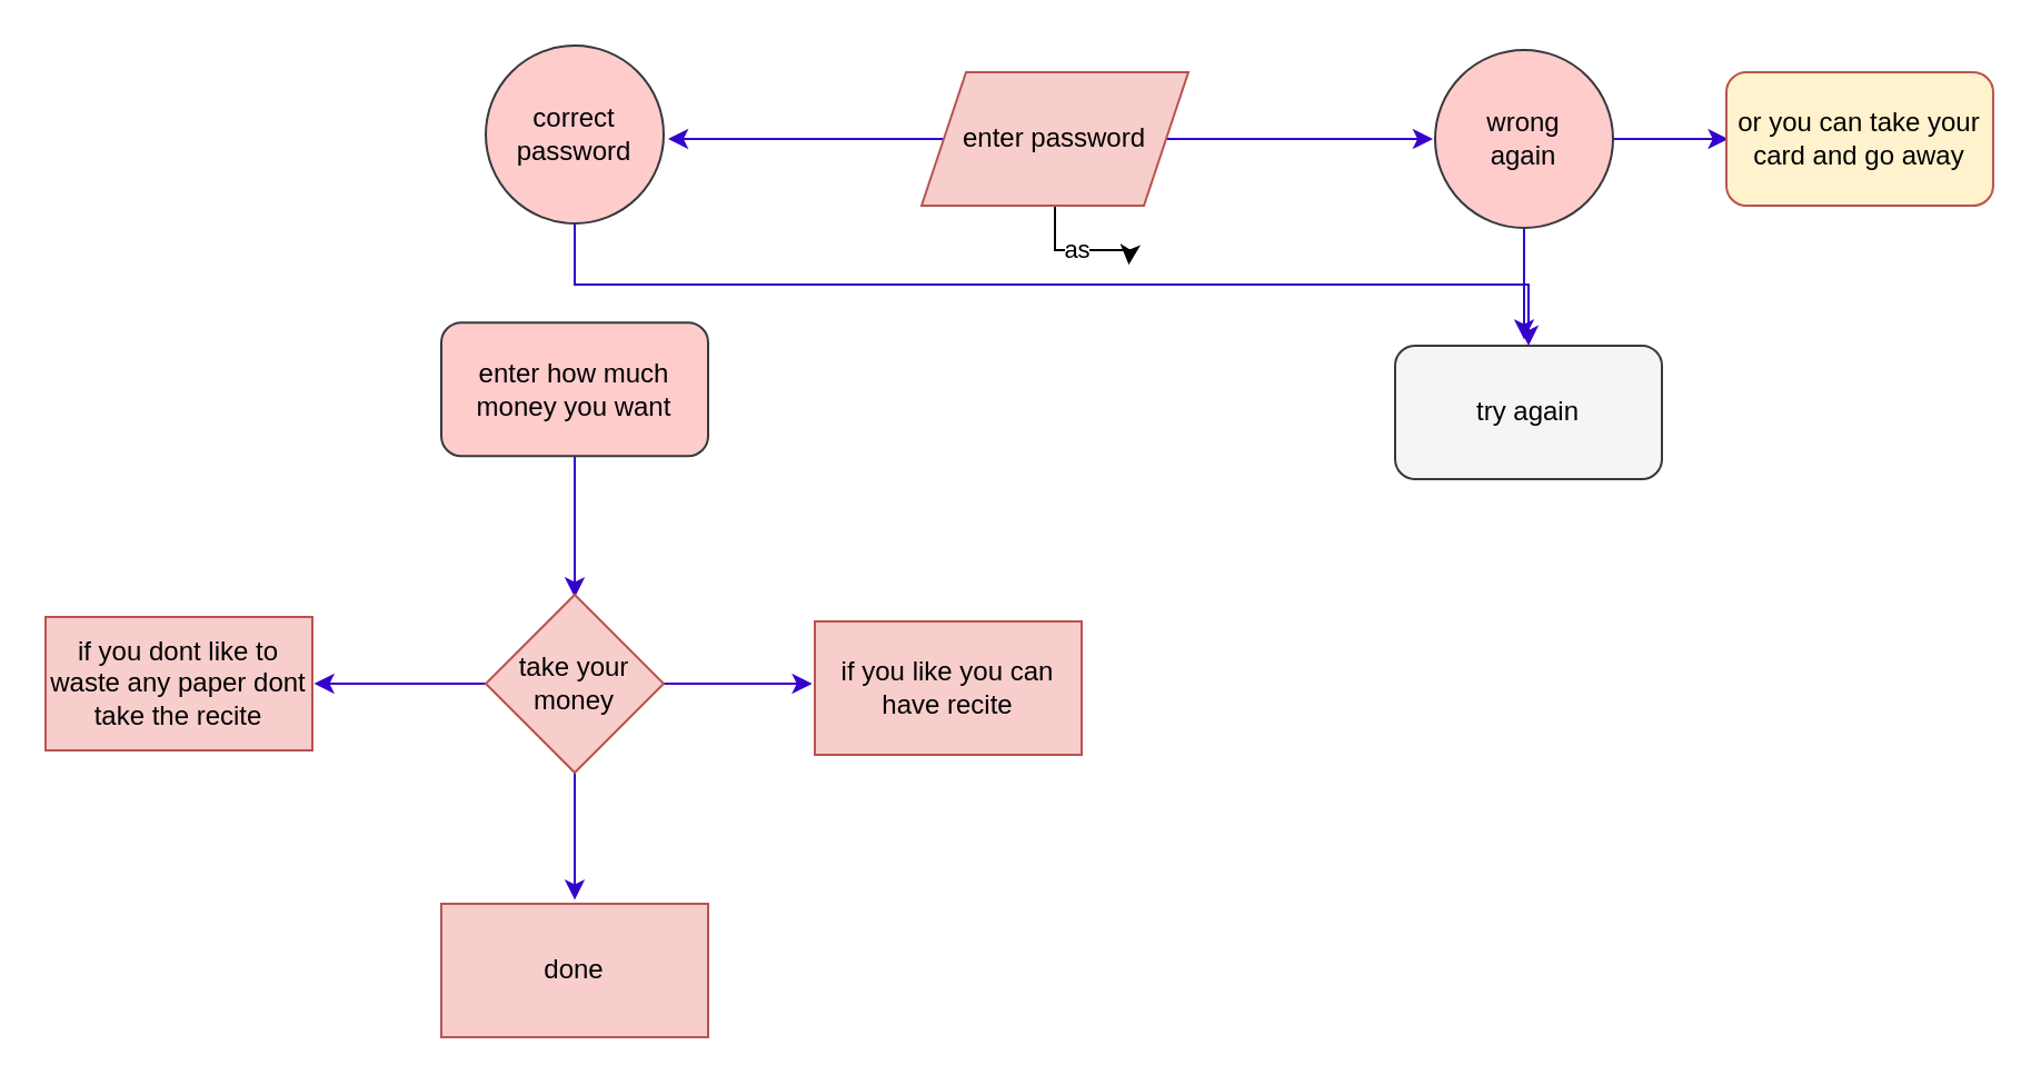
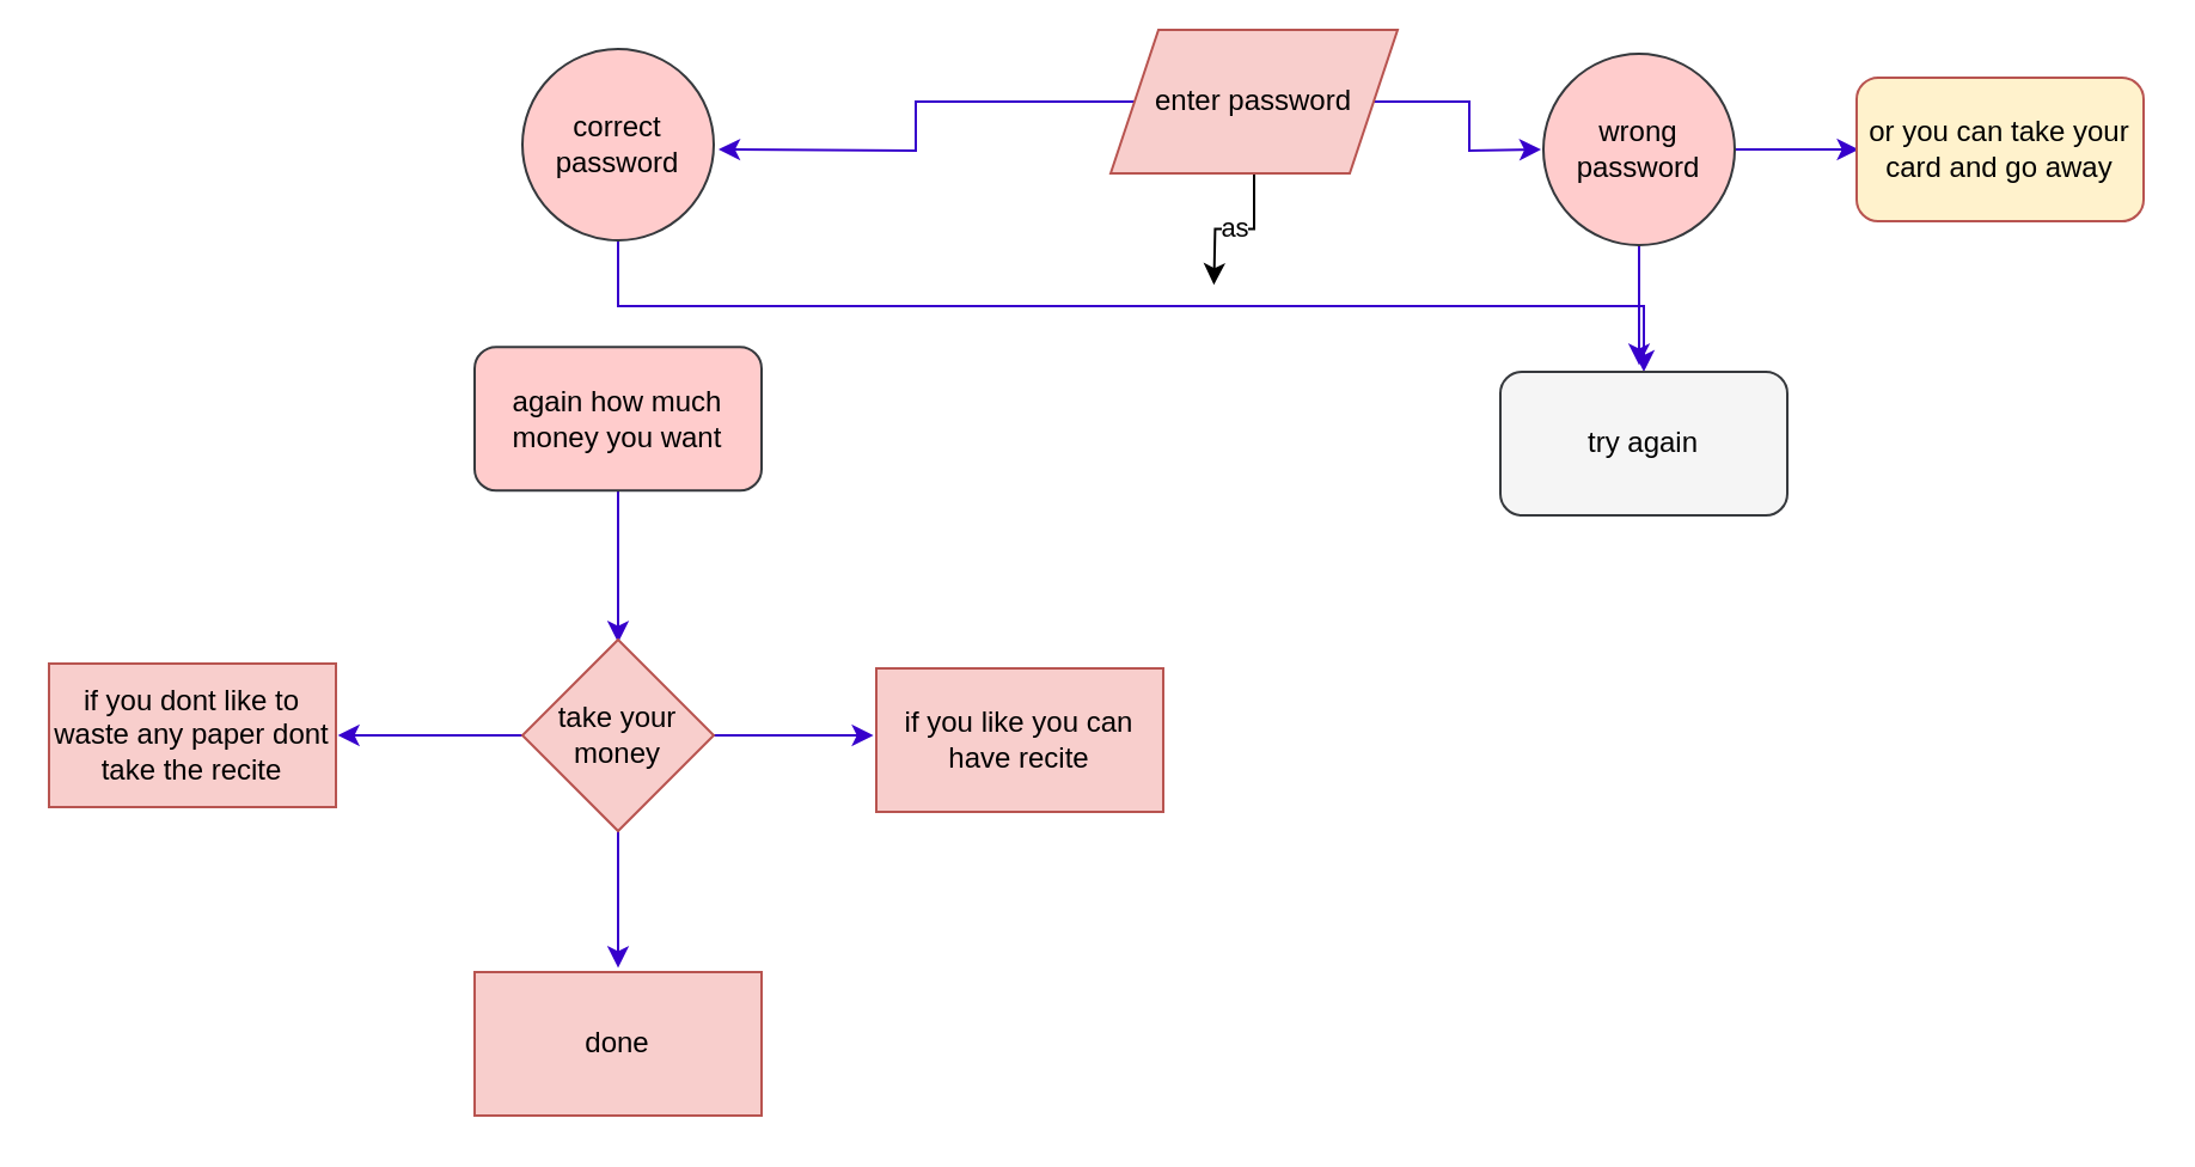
  <mxCell id="0" />
  <mxCell id="1" parent="0" />
  <mxCell id="2" value="" style="ellipse;whiteSpace=wrap;html=1;fillColor=none;gradientColor=none;strokeColor=none;" parent="1" vertex="1"><mxGeometry x="108" y="94" width="120" height="80" as="geometry" /></mxCell>
  <mxCell id="3" value="as" style="edgeStyle=orthogonalEdgeStyle;rounded=0;orthogonalLoop=1;jettySize=auto;html=1;" parent="1" source="6" edge="1"><mxGeometry relative="1" as="geometry"><mxPoint x="507.2" y="118.6" as="targetPoint" /></mxGeometry></mxCell>
  <mxCell id="4" style="edgeStyle=orthogonalEdgeStyle;rounded=0;orthogonalLoop=1;jettySize=auto;html=1;exitX=0;exitY=0.5;exitDx=0;exitDy=0;fillColor=#6a00ff;strokeColor=#3700CC;" parent="1" source="6" edge="1"><mxGeometry relative="1" as="geometry"><mxPoint x="300" y="62" as="targetPoint" /></mxGeometry></mxCell>
  <mxCell id="5" style="edgeStyle=orthogonalEdgeStyle;rounded=0;orthogonalLoop=1;jettySize=auto;html=1;exitX=1;exitY=0.5;exitDx=0;exitDy=0;fillColor=#6a00ff;strokeColor=#3700CC;" parent="1" source="6" edge="1"><mxGeometry relative="1" as="geometry"><mxPoint x="644" y="62" as="targetPoint" /></mxGeometry></mxCell>
- <mxCell id="6" value="&lt;font color=&quot;#000000&quot;&gt;enter password&lt;/font&gt;" style="shape=parallelogram;perimeter=parallelogramPerimeter;whiteSpace=wrap;html=1;fixedSize=1;fillColor=#f8cecc;strokeColor=#b85450;" parent="1" vertex="1"><mxGeometry x="414" y="32" width="120" height="60" as="geometry" /></mxCell>
+ <mxCell id="6" value="&lt;font color=&quot;#000000&quot;&gt;enter password&lt;/font&gt;" style="shape=parallelogram;perimeter=parallelogramPerimeter;whiteSpace=wrap;html=1;fixedSize=1;fillColor=#f8cecc;strokeColor=#b85450;" parent="1" vertex="1"><mxGeometry x="464" y="12" width="120" height="60" as="geometry" /></mxCell>
  <mxCell id="7" style="edgeStyle=orthogonalEdgeStyle;rounded=0;orthogonalLoop=1;jettySize=auto;html=1;exitX=0.5;exitY=1;exitDx=0;exitDy=0;fillColor=#6a00ff;strokeColor=#3700CC;" parent="1" source="8" target="12" edge="1"><mxGeometry relative="1" as="geometry"><mxPoint x="258" y="174.6" as="targetPoint" /></mxGeometry></mxCell>
  <mxCell id="8" value="&lt;font color=&quot;#000000&quot;&gt;correct password&lt;/font&gt;" style="ellipse;whiteSpace=wrap;html=1;aspect=fixed;fillColor=#ffcccc;strokeColor=#36393d;" parent="1" vertex="1"><mxGeometry x="218" y="20" width="80" height="80" as="geometry" /></mxCell>
  <mxCell id="9" style="edgeStyle=orthogonalEdgeStyle;rounded=0;orthogonalLoop=1;jettySize=auto;html=1;exitX=0.5;exitY=1;exitDx=0;exitDy=0;fillColor=#6a00ff;strokeColor=#3700CC;" parent="1" source="11" edge="1"><mxGeometry relative="1" as="geometry"><mxPoint x="685" y="152.2" as="targetPoint" /></mxGeometry></mxCell>
  <mxCell id="10" style="edgeStyle=orthogonalEdgeStyle;rounded=0;orthogonalLoop=1;jettySize=auto;html=1;exitX=1;exitY=0.5;exitDx=0;exitDy=0;fillColor=#6a00ff;strokeColor=#3700CC;" parent="1" source="11" edge="1"><mxGeometry relative="1" as="geometry"><mxPoint x="776.8" y="62" as="targetPoint" /></mxGeometry></mxCell>
- <mxCell id="11" value="&lt;font color=&quot;#000000&quot;&gt;wrong&lt;/font&gt;&lt;div&gt;&lt;font color=&quot;#000000&quot;&gt;again&lt;/font&gt;&lt;/div&gt;" style="ellipse;whiteSpace=wrap;html=1;aspect=fixed;fillColor=#ffcccc;strokeColor=#36393d;" parent="1" vertex="1"><mxGeometry x="645" y="22" width="80" height="80" as="geometry" /></mxCell>
+ <mxCell id="11" value="&lt;font color=&quot;#000000&quot;&gt;wrong&lt;/font&gt;&lt;div&gt;&lt;font color=&quot;#000000&quot;&gt;password&lt;/font&gt;&lt;/div&gt;" style="ellipse;whiteSpace=wrap;html=1;aspect=fixed;fillColor=#ffcccc;strokeColor=#36393d;" parent="1" vertex="1"><mxGeometry x="645" y="22" width="80" height="80" as="geometry" /></mxCell>
  <mxCell id="12" value="&lt;font color=&quot;#000000&quot;&gt;try again&lt;/font&gt;" style="rounded=1;whiteSpace=wrap;html=1;fillColor=#f5f5f5;strokeColor=#36393d;" parent="1" vertex="1"><mxGeometry x="627" y="155" width="120" height="60" as="geometry" /></mxCell>
  <mxCell id="13" value="&lt;font color=&quot;#000000&quot;&gt;or you can take your card and go away&lt;/font&gt;" style="rounded=1;whiteSpace=wrap;html=1;fillColor=#fff2cc;strokeColor=#b85450;" parent="1" vertex="1"><mxGeometry x="776" y="32" width="120" height="60" as="geometry" /></mxCell>
  <mxCell id="14" style="edgeStyle=orthogonalEdgeStyle;rounded=0;orthogonalLoop=1;jettySize=auto;html=1;exitX=0.5;exitY=1;exitDx=0;exitDy=0;fillColor=#6a00ff;strokeColor=#3700CC;" parent="1" source="15" edge="1"><mxGeometry relative="1" as="geometry"><mxPoint x="258" y="268.2" as="targetPoint" /></mxGeometry></mxCell>
- <mxCell id="15" value="&lt;font color=&quot;#000000&quot;&gt;enter how much money you want&lt;/font&gt;" style="rounded=1;whiteSpace=wrap;html=1;fillColor=#ffcccc;strokeColor=#36393d;" parent="1" vertex="1"><mxGeometry x="198" y="144.6" width="120" height="60" as="geometry" /></mxCell>
+ <mxCell id="15" value="&lt;font color=&quot;#000000&quot;&gt;again how much money you want&lt;/font&gt;" style="rounded=1;whiteSpace=wrap;html=1;fillColor=#ffcccc;strokeColor=#36393d;" parent="1" vertex="1"><mxGeometry x="198" y="144.6" width="120" height="60" as="geometry" /></mxCell>
  <mxCell id="16" style="edgeStyle=orthogonalEdgeStyle;rounded=0;orthogonalLoop=1;jettySize=auto;html=1;exitX=1;exitY=0.5;exitDx=0;exitDy=0;fillColor=#6a00ff;strokeColor=#3700CC;" parent="1" source="19" edge="1"><mxGeometry relative="1" as="geometry"><mxPoint x="364.8" y="307" as="targetPoint" /></mxGeometry></mxCell>
  <mxCell id="17" style="edgeStyle=orthogonalEdgeStyle;rounded=0;orthogonalLoop=1;jettySize=auto;html=1;exitX=0;exitY=0.5;exitDx=0;exitDy=0;fillColor=#6a00ff;strokeColor=#3700CC;" parent="1" source="19" edge="1"><mxGeometry relative="1" as="geometry"><mxPoint x="140.8" y="307" as="targetPoint" /></mxGeometry></mxCell>
  <mxCell id="18" style="edgeStyle=orthogonalEdgeStyle;rounded=0;orthogonalLoop=1;jettySize=auto;html=1;exitX=0.5;exitY=1;exitDx=0;exitDy=0;fillColor=#6a00ff;strokeColor=#3700CC;" parent="1" source="19" edge="1"><mxGeometry relative="1" as="geometry"><mxPoint x="258" y="404.2" as="targetPoint" /></mxGeometry></mxCell>
  <mxCell id="19" value="&lt;font color=&quot;#000000&quot;&gt;take your money&lt;/font&gt;" style="rhombus;whiteSpace=wrap;html=1;fillColor=#f8cecc;strokeColor=#b85450;" parent="1" vertex="1"><mxGeometry x="218" y="267" width="80" height="80" as="geometry" /></mxCell>
  <mxCell id="20" value="&lt;font color=&quot;#000000&quot;&gt;if you like you can have recite&lt;/font&gt;" style="rounded=0;whiteSpace=wrap;html=1;fillColor=#f8cecc;strokeColor=#b85450;" parent="1" vertex="1"><mxGeometry x="366" y="279" width="120" height="60" as="geometry" /></mxCell>
  <mxCell id="21" value="&lt;font color=&quot;#000000&quot;&gt;if you dont like to waste any paper dont take the recite&lt;/font&gt;" style="rounded=0;whiteSpace=wrap;html=1;fillColor=#f8cecc;strokeColor=#b85450;" parent="1" vertex="1"><mxGeometry x="20" y="277" width="120" height="60" as="geometry" /></mxCell>
  <mxCell id="22" value="&lt;font color=&quot;#000000&quot;&gt;done&lt;/font&gt;" style="rounded=0;whiteSpace=wrap;html=1;fillColor=#f8cecc;strokeColor=#b85450;" parent="1" vertex="1"><mxGeometry x="198" y="406" width="120" height="60" as="geometry" /></mxCell>
